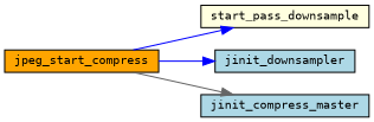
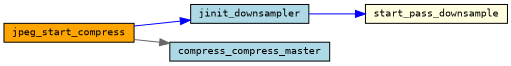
  digraph {
    fontname="DejaVu Sans Mono"
    rankdir=RL
    node [color=black fillcolor=lightblue fontname="DejaVu Sans Mono" fontsize=10 shape=record style=filled]
    edge [color=blue dir=back fontname="DejaVu Sans Mono" fontsize=10 labelfontname=Helvetica labelfontsize=10 style=solid]
    n1 [fillcolor=lightyellow fontcolor=black height=0.2 label=start_pass_downsample width=0.4]
    n2 [height=0.2 label=jinit_downsampler width=0.4]
    n3 [fillcolor=orange height=0.2 label=jpeg_start_compress width=0.4]
-   n4 [height=0.2 label=jinit_compress_master width=0.4]
-   n1 -> n3
+   n4 [height=0.2 label=compress_compress_master width=0.4]
+   n1 -> n2
    n2 -> n3
    n4 -> n3 [color=gray40]
  }
